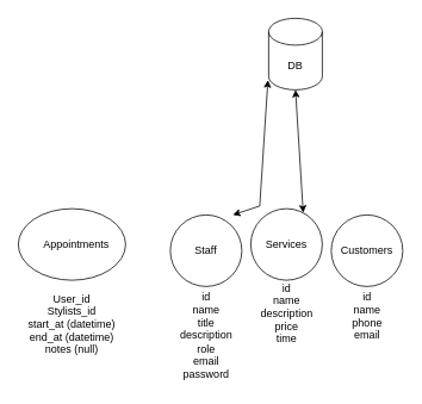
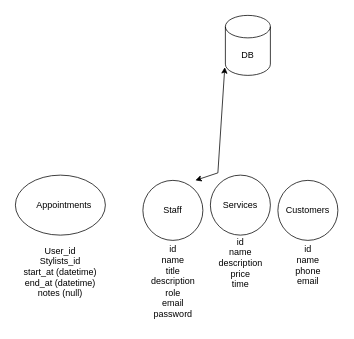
  <mxCell id="0" />
  <mxCell id="1" parent="0" />
  <mxCell id="2" value="DB" style="shape=cylinder3;whiteSpace=wrap;html=1;boundedLbl=1;backgroundOutline=1;size=15;" vertex="1" parent="1"><mxGeometry x="300" y="20" width="60" height="80" as="geometry" /></mxCell>
  <mxCell id="3" value="Staff" style="ellipse;whiteSpace=wrap;html=1;aspect=fixed;" vertex="1" parent="1"><mxGeometry x="190" y="240" width="80" height="80" as="geometry" /></mxCell>
  <mxCell id="4" value="Services" style="ellipse;whiteSpace=wrap;html=1;aspect=fixed;" vertex="1" parent="1"><mxGeometry x="280" y="233" width="80" height="80" as="geometry" /></mxCell>
- <mxCell id="5" value="" style="endArrow=classic;startArrow=classic;html=1;rounded=0;entryX=0.5;entryY=1;entryDx=0;entryDy=0;exitX=0.733;exitY=0.056;exitDx=0;exitDy=0;exitPerimeter=0;entryPerimeter=0;" edge="1" parent="1" source="4" target="2"><mxGeometry width="50" height="50" relative="1" as="geometry"><mxPoint x="470" y="220" as="sourcePoint" /><mxPoint x="431.574" y="188.284" as="targetPoint" /></mxGeometry></mxCell>
  <mxCell id="6" value="" style="endArrow=classic;startArrow=classic;html=1;rounded=0;entryX=-0.013;entryY=0.864;entryDx=0;entryDy=0;entryPerimeter=0;" edge="1" parent="1" target="2"><mxGeometry width="50" height="50" relative="1" as="geometry"><mxPoint x="260" y="240" as="sourcePoint" /><mxPoint x="410" y="170" as="targetPoint" /><Array as="points"><mxPoint x="290" y="230" /></Array></mxGeometry></mxCell>
  <mxCell id="7" value="id&lt;div&gt;name&lt;/div&gt;&lt;div&gt;title&lt;/div&gt;&lt;div&gt;description&lt;/div&gt;&lt;div&gt;role&lt;/div&gt;&lt;div&gt;email&lt;/div&gt;&lt;div&gt;password&lt;/div&gt;" style="text;html=1;align=center;verticalAlign=middle;resizable=0;points=[];autosize=1;strokeColor=none;fillColor=none;" vertex="1" parent="1"><mxGeometry x="190" y="320" width="80" height="110" as="geometry" /></mxCell>
  <mxCell id="8" value="id&lt;div&gt;name&lt;/div&gt;&lt;div&gt;description&lt;/div&gt;&lt;div&gt;price&lt;/div&gt;&lt;div&gt;time&lt;/div&gt;" style="text;html=1;align=center;verticalAlign=middle;resizable=0;points=[];autosize=1;strokeColor=none;fillColor=none;" vertex="1" parent="1"><mxGeometry x="280" y="305" width="80" height="90" as="geometry" /></mxCell>
  <mxCell id="9" value="Customers" style="ellipse;whiteSpace=wrap;html=1;aspect=fixed;" vertex="1" parent="1"><mxGeometry x="370" y="240" width="80" height="80" as="geometry" /></mxCell>
  <mxCell id="10" value="id&lt;div&gt;name&lt;/div&gt;&lt;div&gt;phone&lt;/div&gt;&lt;div&gt;email&lt;/div&gt;" style="text;html=1;align=center;verticalAlign=middle;resizable=0;points=[];autosize=1;strokeColor=none;fillColor=none;" vertex="1" parent="1"><mxGeometry x="380" y="318" width="60" height="70" as="geometry" /></mxCell>
  <mxCell id="11" value="" style="ellipse;whiteSpace=wrap;html=1;" vertex="1" parent="1"><mxGeometry x="20" y="233" width="120" height="80" as="geometry" /></mxCell>
  <mxCell id="12" value="Appointments" style="text;html=1;align=center;verticalAlign=middle;whiteSpace=wrap;rounded=0;" vertex="1" parent="1"><mxGeometry x="40" y="258" width="90" height="30" as="geometry" /></mxCell>
  <mxCell id="13" value="User_id&lt;div&gt;Stylists_id&lt;/div&gt;&lt;div&gt;start_at (datetime)&lt;/div&gt;&lt;div&gt;end_at (datetime)&lt;/div&gt;&lt;div&gt;notes (null)&lt;/div&gt;" style="text;html=1;align=center;verticalAlign=middle;whiteSpace=wrap;rounded=0;" vertex="1" parent="1"><mxGeometry x="30" y="313" width="100" height="97" as="geometry" /></mxCell>
